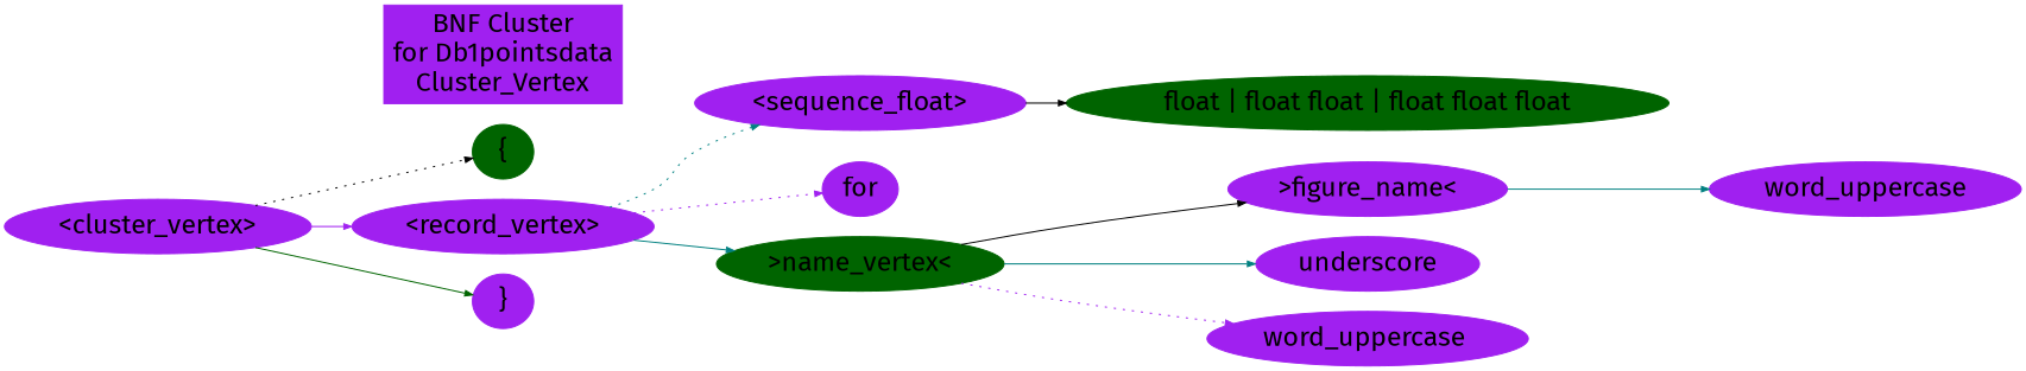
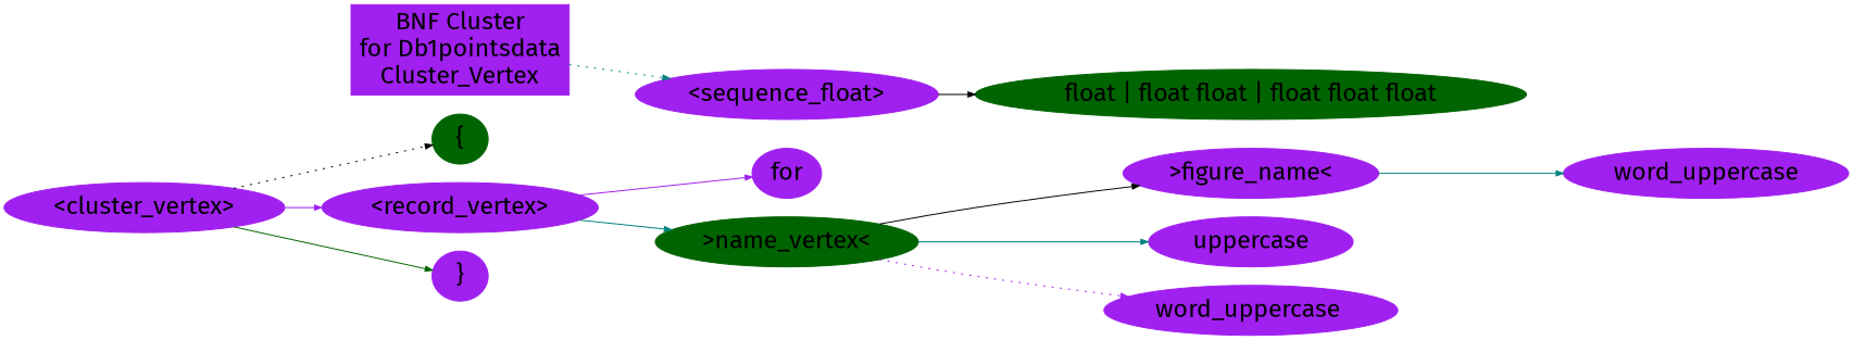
  digraph {
    fontname="Fira Sans"
    rankdir=LR
    node [color=purple fontcolor=black fontname="Fira Sans" fontsize=24 style=filled]
    edge [arrowsize=0.7 color=teal dir=down fontname="Fira Sans" fontsize=12 style=solid]
    n1 [label="BNF Cluster\nfor Db1pointsdata\nCluster_Vertex\n" shape=record]
    "float | float float | float float float" [color=darkgreen]
    "{" [color=darkgreen]
    n4 [label=for]
    "<record_vertex>"
    ">name_vertex<" [color=darkgreen]
    "<sequence_float>"
    ">figure_name<"
-   underscore
+   underscore [label=uppercase]
    "word_uppercase "
    word_uppercase
    "<cluster_vertex>"
    "}"
-   "<record_vertex>" -> n4 [color=purple style=dotted]
+   "<record_vertex>" -> n4 [color=purple]
    "<record_vertex>" -> ">name_vertex<"
-   "<record_vertex>" -> "<sequence_float>" [style=dotted]
+   n1 -> "<sequence_float>" [style=dotted]
    ">name_vertex<" -> ">figure_name<" [color=black]
    ">name_vertex<" -> underscore
    ">name_vertex<" -> "word_uppercase " [color=purple style=dotted]
    "<sequence_float>" -> "float | float float | float float float" [color=black]
    ">figure_name<" -> word_uppercase
    "<cluster_vertex>" -> "{" [color=black style=dotted]
    "<cluster_vertex>" -> "<record_vertex>" [color=purple]
    "<cluster_vertex>" -> "}" [color=darkgreen]
  }
